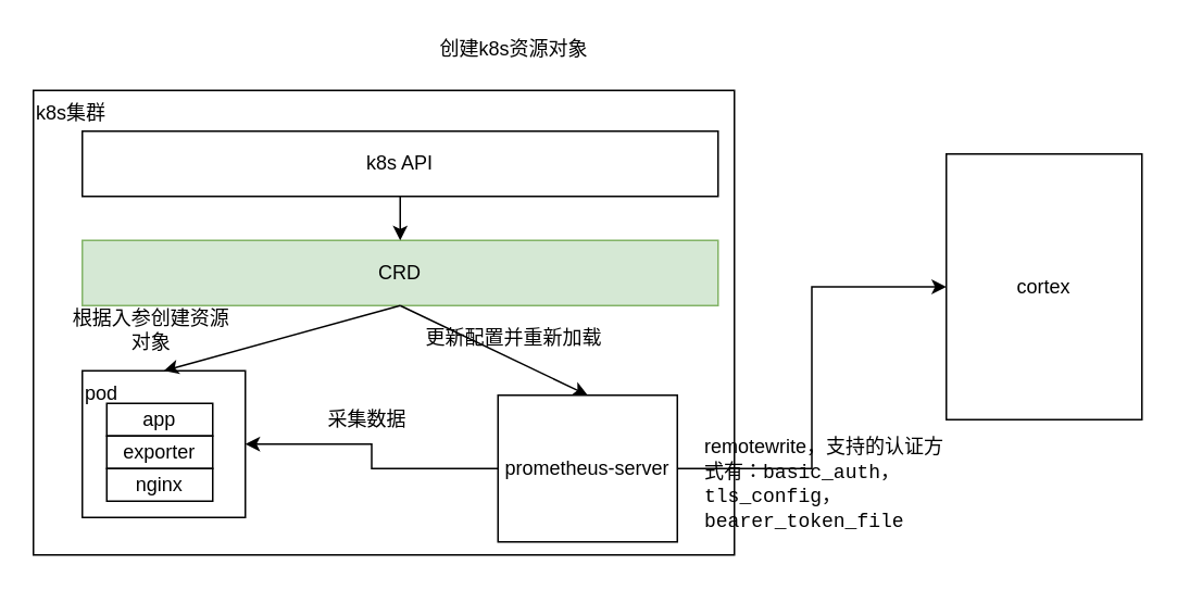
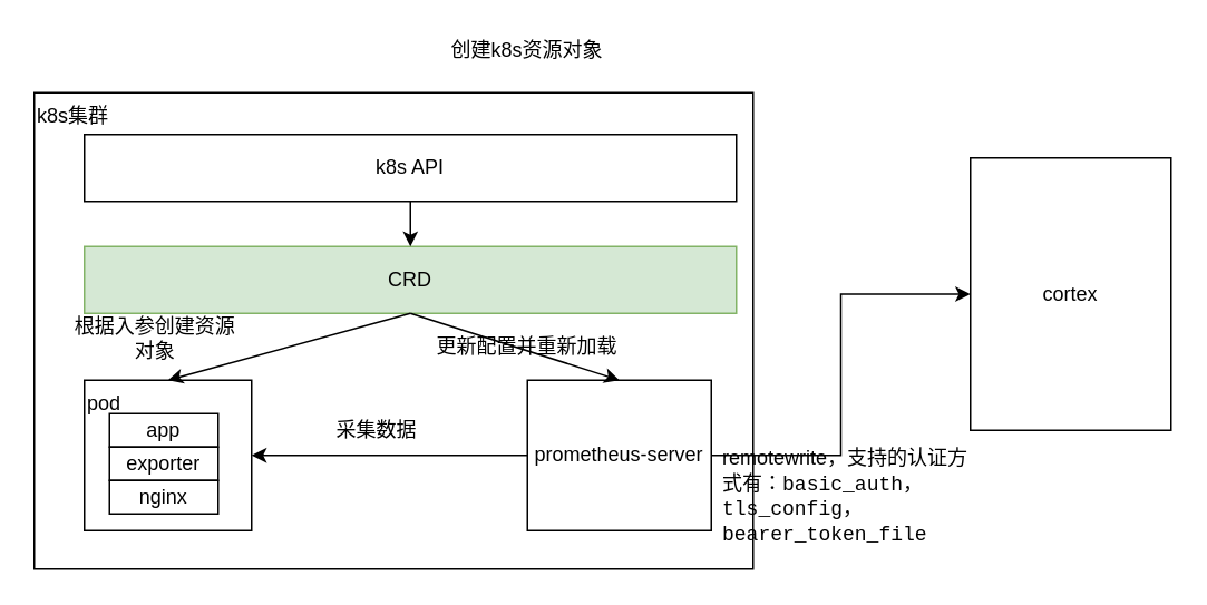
  <mxCell id="0" />
  <mxCell id="1" parent="0" />
  <mxCell id="2" value="k8s集群" style="rounded=0;whiteSpace=wrap;html=1;align=left;verticalAlign=top;" vertex="1" parent="1"><mxGeometry x="20" y="55" width="430" height="285" as="geometry" /></mxCell>
  <mxCell id="3" value="k8s API" style="rounded=0;whiteSpace=wrap;html=1;" vertex="1" parent="1"><mxGeometry x="50" y="80" width="390" height="40" as="geometry" /></mxCell>
  <mxCell id="4" value="CRD" style="rounded=0;whiteSpace=wrap;html=1;fillColor=#d5e8d4;strokeColor=#82b366;" vertex="1" parent="1"><mxGeometry x="50" y="147" width="390" height="40" as="geometry" /></mxCell>
  <mxCell id="5" value="pod" style="rounded=0;whiteSpace=wrap;html=1;align=left;verticalAlign=top;" vertex="1" parent="1"><mxGeometry x="50" y="227" width="100" height="90" as="geometry" /></mxCell>
  <mxCell id="6" value="app" style="rounded=0;whiteSpace=wrap;html=1;align=center;" vertex="1" parent="1"><mxGeometry x="65" y="247" width="65" height="20" as="geometry" /></mxCell>
  <mxCell id="7" value="exporter" style="rounded=0;whiteSpace=wrap;html=1;align=center;" vertex="1" parent="1"><mxGeometry x="65" y="267" width="65" height="20" as="geometry" /></mxCell>
  <mxCell id="8" value="nginx" style="rounded=0;whiteSpace=wrap;html=1;align=center;" vertex="1" parent="1"><mxGeometry x="65" y="287" width="65" height="20" as="geometry" /></mxCell>
  <mxCell id="9" style="edgeStyle=orthogonalEdgeStyle;rounded=0;orthogonalLoop=1;jettySize=auto;html=1;exitX=1;exitY=0.5;exitDx=0;exitDy=0;" edge="1" parent="1" source="10" target="13"><mxGeometry relative="1" as="geometry" /></mxCell>
- <mxCell id="10" value="prometheus-server" style="rounded=0;whiteSpace=wrap;html=1;align=center;" vertex="1" parent="1"><mxGeometry x="305" y="242" width="110" height="90" as="geometry" /></mxCell>
+ <mxCell id="10" value="prometheus-server" style="rounded=0;whiteSpace=wrap;html=1;align=center;" vertex="1" parent="1"><mxGeometry x="315" y="227" width="110" height="90" as="geometry" /></mxCell>
  <mxCell id="11" value="" style="endArrow=classic;html=1;exitX=0.5;exitY=1;exitDx=0;exitDy=0;entryX=0.5;entryY=0;entryDx=0;entryDy=0;" edge="1" parent="1" source="4" target="5"><mxGeometry width="50" height="50" relative="1" as="geometry"><mxPoint x="255" y="67" as="sourcePoint" /><mxPoint x="255" y="107" as="targetPoint" /></mxGeometry></mxCell>
  <mxCell id="12" value="" style="endArrow=classic;html=1;exitX=0.5;exitY=1;exitDx=0;exitDy=0;entryX=0.5;entryY=0;entryDx=0;entryDy=0;" edge="1" parent="1" source="3" target="4"><mxGeometry width="50" height="50" relative="1" as="geometry"><mxPoint x="255" y="50" as="sourcePoint" /><mxPoint x="255" y="90" as="targetPoint" /></mxGeometry></mxCell>
  <mxCell id="13" value="cortex" style="rounded=0;whiteSpace=wrap;html=1;align=center;" vertex="1" parent="1"><mxGeometry x="580" y="94" width="120" height="163" as="geometry" /></mxCell>
  <mxCell id="14" style="edgeStyle=orthogonalEdgeStyle;rounded=0;orthogonalLoop=1;jettySize=auto;html=1;entryX=1;entryY=0.5;entryDx=0;entryDy=0;exitX=0;exitY=0.5;exitDx=0;exitDy=0;" edge="1" parent="1" source="10" target="5"><mxGeometry relative="1" as="geometry"><mxPoint x="190" y="272" as="sourcePoint" /><mxPoint x="540" y="282" as="targetPoint" /></mxGeometry></mxCell>
  <mxCell id="15" value="根据入参创建资源对象" style="text;html=1;strokeColor=none;fillColor=none;align=center;verticalAlign=middle;whiteSpace=wrap;rounded=0;" vertex="1" parent="1"><mxGeometry x="40" y="192" width="105" height="20" as="geometry" /></mxCell>
  <mxCell id="16" value="创建k8s资源对象" style="text;html=1;strokeColor=none;fillColor=none;align=center;verticalAlign=middle;whiteSpace=wrap;rounded=0;" vertex="1" parent="1"><mxGeometry x="250" y="20" width="130" height="20" as="geometry" /></mxCell>
  <mxCell id="17" value="remotewrite，支持的认证方式有：&lt;span style=&quot;background-color: transparent ; color: inherit ; font-family: &amp;#34;menlo&amp;#34; , &amp;#34;monaco&amp;#34; , &amp;#34;consolas&amp;#34; , &amp;#34;courier new&amp;#34; , monospace ; font-size: inherit&quot;&gt;basic_auth，&lt;/span&gt;&lt;span style=&quot;background-color: transparent ; color: inherit ; font-family: &amp;#34;menlo&amp;#34; , &amp;#34;monaco&amp;#34; , &amp;#34;consolas&amp;#34; , &amp;#34;courier new&amp;#34; , monospace ; font-size: inherit&quot;&gt;tls_config，&lt;/span&gt;&lt;span style=&quot;background-color: transparent ; color: inherit ; font-family: &amp;#34;menlo&amp;#34; , &amp;#34;monaco&amp;#34; , &amp;#34;consolas&amp;#34; , &amp;#34;courier new&amp;#34; , monospace ; font-size: inherit&quot;&gt;bearer_token_file&lt;/span&gt;" style="text;html=1;strokeColor=none;fillColor=none;align=left;verticalAlign=middle;whiteSpace=wrap;rounded=0;" vertex="1" parent="1"><mxGeometry x="430" y="287" width="150" height="20" as="geometry" /></mxCell>
  <mxCell id="18" value="采集数据" style="text;html=1;strokeColor=none;fillColor=none;align=center;verticalAlign=middle;whiteSpace=wrap;rounded=0;" vertex="1" parent="1"><mxGeometry x="190" y="247" width="70" height="20" as="geometry" /></mxCell>
  <mxCell id="19" value="更新配置并重新加载" style="text;html=1;strokeColor=none;fillColor=none;align=center;verticalAlign=middle;whiteSpace=wrap;rounded=0;" vertex="1" parent="1"><mxGeometry x="250" y="197" width="130" height="20" as="geometry" /></mxCell>
  <mxCell id="20" value="" style="endArrow=classic;html=1;entryX=0.5;entryY=0;entryDx=0;entryDy=0;exitX=0.5;exitY=1;exitDx=0;exitDy=0;" edge="1" parent="1" source="4" target="10"><mxGeometry width="50" height="50" relative="1" as="geometry"><mxPoint x="245" y="187" as="sourcePoint" /><mxPoint x="370" y="227" as="targetPoint" /></mxGeometry></mxCell>
